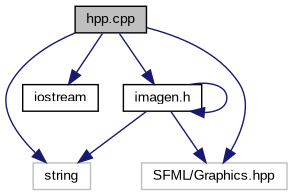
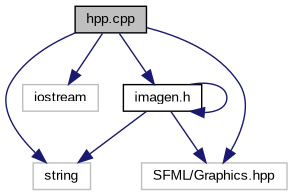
  digraph {
    fontname="Liberation Sans"
    node [color=grey75 fillcolor=white fontname="Liberation Sans" fontsize=10 shape=record style=filled]
    edge [color=midnightblue fontname="Liberation Sans" fontsize=10 labelfontname=Helvetica labelfontsize=10 style=solid]
    n1 [color=black fillcolor=grey75 fontcolor=black height=0.2 label="hpp.cpp" width=0.4]
    n2 [color=black height=0.2 label="imagen.h" width=0.4]
-   n3 [color=black height=0.2 label=iostream width=0.4]
+   n3 [height=0.2 label=iostream width=0.4]
    n4 [height=0.2 label=string width=0.4]
    n5 [height=0.2 label="SFML/Graphics.hpp" width=0.4]
    n1 -> n2
    n1 -> n3
    n1 -> n4
    n1 -> n5
    n2 -> n2
    n2 -> n4
    n2 -> n5
  }
